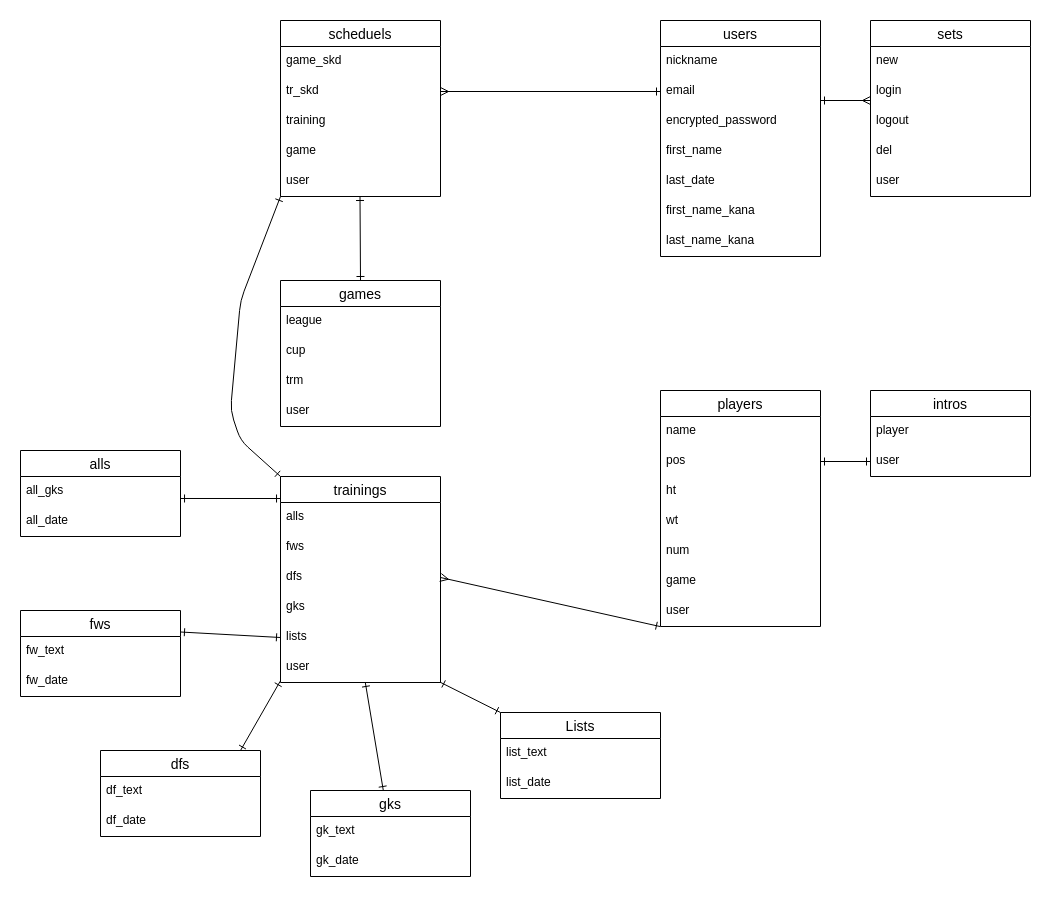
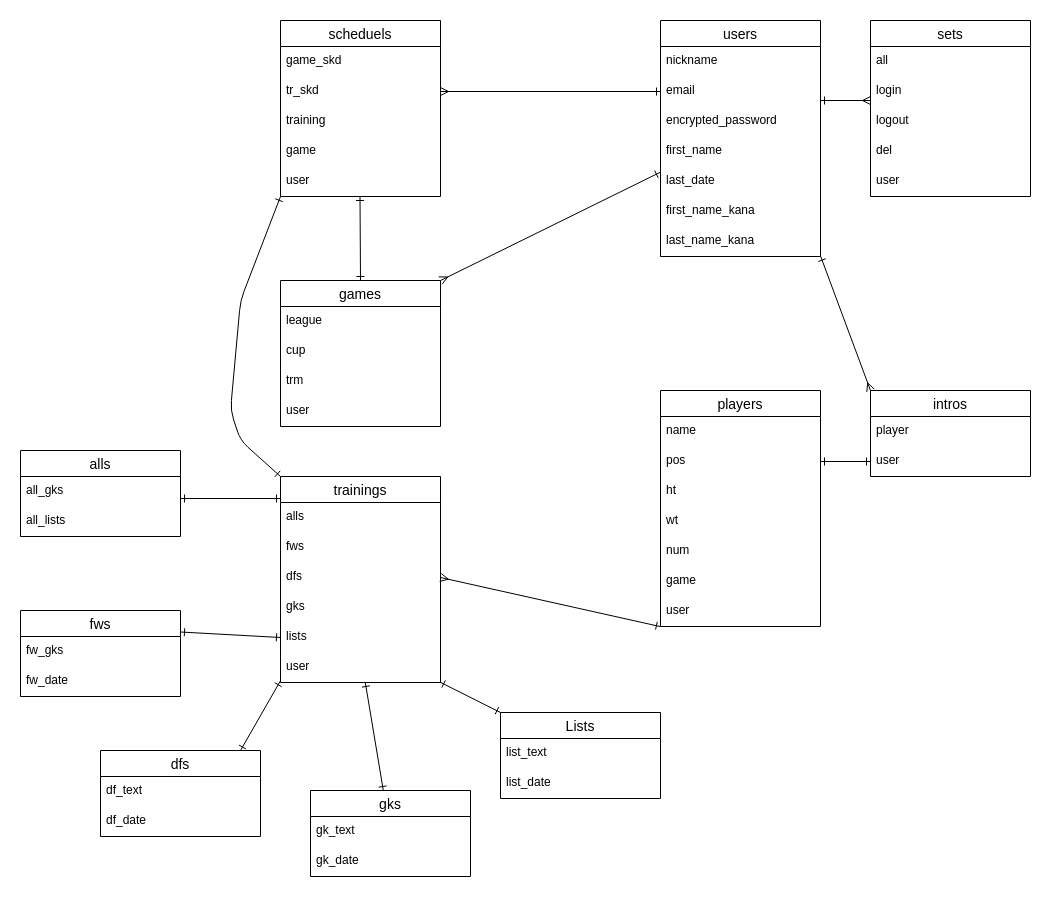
  <mxCell id="0" />
  <mxCell id="1" parent="0" />
  <mxCell id="2" value="games" style="swimlane;fontStyle=0;childLayout=stackLayout;horizontal=1;startSize=26;horizontalStack=0;resizeParent=1;resizeParentMax=0;resizeLast=0;collapsible=1;marginBottom=0;align=center;fontSize=14;" parent="1" vertex="1"><mxGeometry x="280" y="280" width="160" height="146" as="geometry" /></mxCell>
  <mxCell id="3" value="league" style="text;strokeColor=none;fillColor=none;spacingLeft=4;spacingRight=4;overflow=hidden;rotatable=0;points=[[0,0.5],[1,0.5]];portConstraint=eastwest;fontSize=12;" parent="2" vertex="1"><mxGeometry y="26" width="160" height="30" as="geometry" /></mxCell>
  <mxCell id="4" value="cup" style="text;strokeColor=none;fillColor=none;spacingLeft=4;spacingRight=4;overflow=hidden;rotatable=0;points=[[0,0.5],[1,0.5]];portConstraint=eastwest;fontSize=12;" parent="2" vertex="1"><mxGeometry y="56" width="160" height="30" as="geometry" /></mxCell>
  <mxCell id="5" value="trm" style="text;strokeColor=none;fillColor=none;spacingLeft=4;spacingRight=4;overflow=hidden;rotatable=0;points=[[0,0.5],[1,0.5]];portConstraint=eastwest;fontSize=12;" parent="2" vertex="1"><mxGeometry y="86" width="160" height="30" as="geometry" /></mxCell>
  <mxCell id="6" value="user" style="text;strokeColor=none;fillColor=none;spacingLeft=4;spacingRight=4;overflow=hidden;rotatable=0;points=[[0,0.5],[1,0.5]];portConstraint=eastwest;fontSize=12;" parent="2" vertex="1"><mxGeometry y="116" width="160" height="30" as="geometry" /></mxCell>
  <mxCell id="7" value="trainings" style="swimlane;fontStyle=0;childLayout=stackLayout;horizontal=1;startSize=26;horizontalStack=0;resizeParent=1;resizeParentMax=0;resizeLast=0;collapsible=1;marginBottom=0;align=center;fontSize=14;" parent="1" vertex="1"><mxGeometry x="280" y="476" width="160" height="206" as="geometry" /></mxCell>
  <mxCell id="8" value="alls" style="text;strokeColor=none;fillColor=none;spacingLeft=4;spacingRight=4;overflow=hidden;rotatable=0;points=[[0,0.5],[1,0.5]];portConstraint=eastwest;fontSize=12;" parent="7" vertex="1"><mxGeometry y="26" width="160" height="30" as="geometry" /></mxCell>
  <mxCell id="9" value="fws" style="text;strokeColor=none;fillColor=none;spacingLeft=4;spacingRight=4;overflow=hidden;rotatable=0;points=[[0,0.5],[1,0.5]];portConstraint=eastwest;fontSize=12;" parent="7" vertex="1"><mxGeometry y="56" width="160" height="30" as="geometry" /></mxCell>
  <mxCell id="10" value="dfs" style="text;strokeColor=none;fillColor=none;spacingLeft=4;spacingRight=4;overflow=hidden;rotatable=0;points=[[0,0.5],[1,0.5]];portConstraint=eastwest;fontSize=12;" parent="7" vertex="1"><mxGeometry y="86" width="160" height="30" as="geometry" /></mxCell>
  <mxCell id="11" value="gks" style="text;strokeColor=none;fillColor=none;spacingLeft=4;spacingRight=4;overflow=hidden;rotatable=0;points=[[0,0.5],[1,0.5]];portConstraint=eastwest;fontSize=12;" parent="7" vertex="1"><mxGeometry y="116" width="160" height="30" as="geometry" /></mxCell>
  <mxCell id="12" value="lists" style="text;strokeColor=none;fillColor=none;spacingLeft=4;spacingRight=4;overflow=hidden;rotatable=0;points=[[0,0.5],[1,0.5]];portConstraint=eastwest;fontSize=12;" parent="7" vertex="1"><mxGeometry y="146" width="160" height="30" as="geometry" /></mxCell>
  <mxCell id="13" value="user" style="text;strokeColor=none;fillColor=none;spacingLeft=4;spacingRight=4;overflow=hidden;rotatable=0;points=[[0,0.5],[1,0.5]];portConstraint=eastwest;fontSize=12;" parent="7" vertex="1"><mxGeometry y="176" width="160" height="30" as="geometry" /></mxCell>
  <mxCell id="14" value="scheduels" style="swimlane;fontStyle=0;childLayout=stackLayout;horizontal=1;startSize=26;horizontalStack=0;resizeParent=1;resizeParentMax=0;resizeLast=0;collapsible=1;marginBottom=0;align=center;fontSize=14;" parent="1" vertex="1"><mxGeometry x="280" y="20" width="160" height="176" as="geometry" /></mxCell>
  <mxCell id="15" value="game_skd" style="text;strokeColor=none;fillColor=none;spacingLeft=4;spacingRight=4;overflow=hidden;rotatable=0;points=[[0,0.5],[1,0.5]];portConstraint=eastwest;fontSize=12;" parent="14" vertex="1"><mxGeometry y="26" width="160" height="30" as="geometry" /></mxCell>
  <mxCell id="16" value="tr_skd" style="text;strokeColor=none;fillColor=none;spacingLeft=4;spacingRight=4;overflow=hidden;rotatable=0;points=[[0,0.5],[1,0.5]];portConstraint=eastwest;fontSize=12;" parent="14" vertex="1"><mxGeometry y="56" width="160" height="30" as="geometry" /></mxCell>
  <mxCell id="17" value="training" style="text;strokeColor=none;fillColor=none;spacingLeft=4;spacingRight=4;overflow=hidden;rotatable=0;points=[[0,0.5],[1,0.5]];portConstraint=eastwest;fontSize=12;" parent="14" vertex="1"><mxGeometry y="86" width="160" height="30" as="geometry" /></mxCell>
  <mxCell id="18" value="game" style="text;strokeColor=none;fillColor=none;spacingLeft=4;spacingRight=4;overflow=hidden;rotatable=0;points=[[0,0.5],[1,0.5]];portConstraint=eastwest;fontSize=12;" parent="14" vertex="1"><mxGeometry y="116" width="160" height="30" as="geometry" /></mxCell>
  <mxCell id="19" value="user" style="text;strokeColor=none;fillColor=none;spacingLeft=4;spacingRight=4;overflow=hidden;rotatable=0;points=[[0,0.5],[1,0.5]];portConstraint=eastwest;fontSize=12;" parent="14" vertex="1"><mxGeometry y="146" width="160" height="30" as="geometry" /></mxCell>
  <mxCell id="20" value="intros" style="swimlane;fontStyle=0;childLayout=stackLayout;horizontal=1;startSize=26;horizontalStack=0;resizeParent=1;resizeParentMax=0;resizeLast=0;collapsible=1;marginBottom=0;align=center;fontSize=14;" parent="1" vertex="1"><mxGeometry x="870" y="390" width="160" height="86" as="geometry" /></mxCell>
  <mxCell id="21" value="player" style="text;strokeColor=none;fillColor=none;spacingLeft=4;spacingRight=4;overflow=hidden;rotatable=0;points=[[0,0.5],[1,0.5]];portConstraint=eastwest;fontSize=12;" parent="20" vertex="1"><mxGeometry y="26" width="160" height="30" as="geometry" /></mxCell>
  <mxCell id="22" value="user" style="text;strokeColor=none;fillColor=none;spacingLeft=4;spacingRight=4;overflow=hidden;rotatable=0;points=[[0,0.5],[1,0.5]];portConstraint=eastwest;fontSize=12;" parent="20" vertex="1"><mxGeometry y="56" width="160" height="30" as="geometry" /></mxCell>
  <mxCell id="23" value="players" style="swimlane;fontStyle=0;childLayout=stackLayout;horizontal=1;startSize=26;horizontalStack=0;resizeParent=1;resizeParentMax=0;resizeLast=0;collapsible=1;marginBottom=0;align=center;fontSize=14;" parent="1" vertex="1"><mxGeometry x="660" y="390" width="160" height="236" as="geometry" /></mxCell>
  <mxCell id="24" value="name" style="text;strokeColor=none;fillColor=none;spacingLeft=4;spacingRight=4;overflow=hidden;rotatable=0;points=[[0,0.5],[1,0.5]];portConstraint=eastwest;fontSize=12;" parent="23" vertex="1"><mxGeometry y="26" width="160" height="30" as="geometry" /></mxCell>
  <mxCell id="25" value="pos" style="text;strokeColor=none;fillColor=none;spacingLeft=4;spacingRight=4;overflow=hidden;rotatable=0;points=[[0,0.5],[1,0.5]];portConstraint=eastwest;fontSize=12;" parent="23" vertex="1"><mxGeometry y="56" width="160" height="30" as="geometry" /></mxCell>
  <mxCell id="26" value="ht" style="text;strokeColor=none;fillColor=none;spacingLeft=4;spacingRight=4;overflow=hidden;rotatable=0;points=[[0,0.5],[1,0.5]];portConstraint=eastwest;fontSize=12;" parent="23" vertex="1"><mxGeometry y="86" width="160" height="30" as="geometry" /></mxCell>
  <mxCell id="27" value="wt" style="text;strokeColor=none;fillColor=none;spacingLeft=4;spacingRight=4;overflow=hidden;rotatable=0;points=[[0,0.5],[1,0.5]];portConstraint=eastwest;fontSize=12;" parent="23" vertex="1"><mxGeometry y="116" width="160" height="30" as="geometry" /></mxCell>
  <mxCell id="28" value="num" style="text;strokeColor=none;fillColor=none;spacingLeft=4;spacingRight=4;overflow=hidden;rotatable=0;points=[[0,0.5],[1,0.5]];portConstraint=eastwest;fontSize=12;" parent="23" vertex="1"><mxGeometry y="146" width="160" height="30" as="geometry" /></mxCell>
  <mxCell id="29" value="game" style="text;strokeColor=none;fillColor=none;spacingLeft=4;spacingRight=4;overflow=hidden;rotatable=0;points=[[0,0.5],[1,0.5]];portConstraint=eastwest;fontSize=12;" parent="23" vertex="1"><mxGeometry y="176" width="160" height="30" as="geometry" /></mxCell>
  <mxCell id="30" value="user" style="text;strokeColor=none;fillColor=none;spacingLeft=4;spacingRight=4;overflow=hidden;rotatable=0;points=[[0,0.5],[1,0.5]];portConstraint=eastwest;fontSize=12;" parent="23" vertex="1"><mxGeometry y="206" width="160" height="30" as="geometry" /></mxCell>
  <mxCell id="31" value="sets" style="swimlane;fontStyle=0;childLayout=stackLayout;horizontal=1;startSize=26;horizontalStack=0;resizeParent=1;resizeParentMax=0;resizeLast=0;collapsible=1;marginBottom=0;align=center;fontSize=14;" parent="1" vertex="1"><mxGeometry x="870" y="20" width="160" height="176" as="geometry" /></mxCell>
- <mxCell id="32" value="new" style="text;strokeColor=none;fillColor=none;spacingLeft=4;spacingRight=4;overflow=hidden;rotatable=0;points=[[0,0.5],[1,0.5]];portConstraint=eastwest;fontSize=12;" parent="31" vertex="1"><mxGeometry y="26" width="160" height="30" as="geometry" /></mxCell>
+ <mxCell id="32" value="all" style="text;strokeColor=none;fillColor=none;spacingLeft=4;spacingRight=4;overflow=hidden;rotatable=0;points=[[0,0.5],[1,0.5]];portConstraint=eastwest;fontSize=12;" parent="31" vertex="1"><mxGeometry y="26" width="160" height="30" as="geometry" /></mxCell>
  <mxCell id="33" value="login" style="text;strokeColor=none;fillColor=none;spacingLeft=4;spacingRight=4;overflow=hidden;rotatable=0;points=[[0,0.5],[1,0.5]];portConstraint=eastwest;fontSize=12;" parent="31" vertex="1"><mxGeometry y="56" width="160" height="30" as="geometry" /></mxCell>
  <mxCell id="34" value="" style="endArrow=ERmany;html=1;rounded=0;startArrow=ERone;startFill=0;endFill=0;" parent="31" edge="1"><mxGeometry relative="1" as="geometry"><mxPoint x="-50" y="80" as="sourcePoint" /><mxPoint y="80" as="targetPoint" /></mxGeometry></mxCell>
  <mxCell id="35" value="logout" style="text;strokeColor=none;fillColor=none;spacingLeft=4;spacingRight=4;overflow=hidden;rotatable=0;points=[[0,0.5],[1,0.5]];portConstraint=eastwest;fontSize=12;" parent="31" vertex="1"><mxGeometry y="86" width="160" height="30" as="geometry" /></mxCell>
  <mxCell id="36" value="del" style="text;strokeColor=none;fillColor=none;spacingLeft=4;spacingRight=4;overflow=hidden;rotatable=0;points=[[0,0.5],[1,0.5]];portConstraint=eastwest;fontSize=12;" parent="31" vertex="1"><mxGeometry y="116" width="160" height="30" as="geometry" /></mxCell>
  <mxCell id="37" value="user" style="text;strokeColor=none;fillColor=none;spacingLeft=4;spacingRight=4;overflow=hidden;rotatable=0;points=[[0,0.5],[1,0.5]];portConstraint=eastwest;fontSize=12;" parent="31" vertex="1"><mxGeometry y="146" width="160" height="30" as="geometry" /></mxCell>
  <mxCell id="38" value="users" style="swimlane;fontStyle=0;childLayout=stackLayout;horizontal=1;startSize=26;horizontalStack=0;resizeParent=1;resizeParentMax=0;resizeLast=0;collapsible=1;marginBottom=0;align=center;fontSize=14;strokeColor=default;" parent="1" vertex="1"><mxGeometry x="660" y="20" width="160" height="236" as="geometry" /></mxCell>
  <mxCell id="39" value="nickname" style="text;strokeColor=none;fillColor=none;spacingLeft=4;spacingRight=4;overflow=hidden;rotatable=0;points=[[0,0.5],[1,0.5]];portConstraint=eastwest;fontSize=12;" parent="38" vertex="1"><mxGeometry y="26" width="160" height="30" as="geometry" /></mxCell>
  <mxCell id="40" value="email" style="text;strokeColor=none;fillColor=none;spacingLeft=4;spacingRight=4;overflow=hidden;rotatable=0;points=[[0,0.5],[1,0.5]];portConstraint=eastwest;fontSize=12;" parent="38" vertex="1"><mxGeometry y="56" width="160" height="30" as="geometry" /></mxCell>
  <mxCell id="41" value="encrypted_password" style="text;strokeColor=none;fillColor=none;spacingLeft=4;spacingRight=4;overflow=hidden;rotatable=0;points=[[0,0.5],[1,0.5]];portConstraint=eastwest;fontSize=12;" parent="38" vertex="1"><mxGeometry y="86" width="160" height="30" as="geometry" /></mxCell>
  <mxCell id="42" value="first_name" style="text;strokeColor=none;fillColor=none;spacingLeft=4;spacingRight=4;overflow=hidden;rotatable=0;points=[[0,0.5],[1,0.5]];portConstraint=eastwest;fontSize=12;" parent="38" vertex="1"><mxGeometry y="116" width="160" height="30" as="geometry" /></mxCell>
  <mxCell id="43" value="last_date" style="text;strokeColor=none;fillColor=none;spacingLeft=4;spacingRight=4;overflow=hidden;rotatable=0;points=[[0,0.5],[1,0.5]];portConstraint=eastwest;fontSize=12;" parent="38" vertex="1"><mxGeometry y="146" width="160" height="30" as="geometry" /></mxCell>
  <mxCell id="44" value="first_name_kana" style="text;strokeColor=none;fillColor=none;spacingLeft=4;spacingRight=4;overflow=hidden;rotatable=0;points=[[0,0.5],[1,0.5]];portConstraint=eastwest;fontSize=12;" parent="38" vertex="1"><mxGeometry y="176" width="160" height="30" as="geometry" /></mxCell>
  <mxCell id="45" value="last_name_kana" style="text;strokeColor=none;fillColor=none;spacingLeft=4;spacingRight=4;overflow=hidden;rotatable=0;points=[[0,0.5],[1,0.5]];portConstraint=eastwest;fontSize=12;" parent="38" vertex="1"><mxGeometry y="206" width="160" height="30" as="geometry" /></mxCell>
+ <mxCell id="46" value="" style="endArrow=ERmany;html=1;rounded=0;startArrow=ERone;startFill=0;endFill=0;entryX=0;entryY=0;entryDx=0;entryDy=0;exitX=1.001;exitY=0.995;exitDx=0;exitDy=0;exitPerimeter=0;" parent="1" source="45" target="20" edge="1"><mxGeometry relative="1" as="geometry"><mxPoint x="880" y="260" as="sourcePoint" /><mxPoint x="870" y="230" as="targetPoint" /></mxGeometry></mxCell>
  <mxCell id="47" value="" style="endArrow=ERone;html=1;rounded=0;startArrow=ERone;startFill=0;endFill=0;entryX=0;entryY=0.5;entryDx=0;entryDy=0;exitX=1;exitY=0.5;exitDx=0;exitDy=0;" parent="1" source="25" target="22" edge="1"><mxGeometry relative="1" as="geometry"><mxPoint x="840" y="490" as="sourcePoint" /><mxPoint x="870" y="500" as="targetPoint" /></mxGeometry></mxCell>
  <mxCell id="48" value="" style="endArrow=ERmany;html=1;rounded=0;startArrow=ERone;startFill=0;endFill=0;exitX=-0.001;exitY=1.003;exitDx=0;exitDy=0;exitPerimeter=0;entryX=1;entryY=0.5;entryDx=0;entryDy=0;" parent="1" source="30" target="10" edge="1"><mxGeometry relative="1" as="geometry"><mxPoint x="660" y="531" as="sourcePoint" /><mxPoint x="500" y="700" as="targetPoint" /></mxGeometry></mxCell>
  <mxCell id="49" value="" style="endArrow=ERmany;html=1;rounded=0;startArrow=ERone;startFill=0;endFill=0;exitX=0;exitY=0.5;exitDx=0;exitDy=0;entryX=1;entryY=0.5;entryDx=0;entryDy=0;" parent="1" source="40" target="16" edge="1"><mxGeometry relative="1" as="geometry"><mxPoint x="650" y="380" as="sourcePoint" /><mxPoint x="430" y="380.01" as="targetPoint" /></mxGeometry></mxCell>
+ <mxCell id="50" value="" style="endArrow=ERmany;html=1;rounded=0;startArrow=ERone;startFill=0;endFill=0;exitX=-0.003;exitY=0.196;exitDx=0;exitDy=0;entryX=1;entryY=0;entryDx=0;entryDy=0;exitPerimeter=0;" parent="1" source="43" target="2" edge="1"><mxGeometry relative="1" as="geometry"><mxPoint x="670" y="101" as="sourcePoint" /><mxPoint x="450" y="101" as="targetPoint" /></mxGeometry></mxCell>
  <mxCell id="51" value="" style="endArrow=ERone;html=1;rounded=0;startArrow=ERone;startFill=0;endFill=0;exitX=0.498;exitY=1.032;exitDx=0;exitDy=0;exitPerimeter=0;" parent="1" edge="1"><mxGeometry relative="1" as="geometry"><mxPoint x="359.5" y="196" as="sourcePoint" /><mxPoint x="360" y="280" as="targetPoint" /></mxGeometry></mxCell>
  <mxCell id="52" value="" style="endArrow=ERone;html=1;rounded=1;startArrow=ERone;startFill=0;endFill=0;exitX=0.498;exitY=1.032;exitDx=0;exitDy=0;exitPerimeter=0;jumpStyle=none;entryX=0;entryY=0;entryDx=0;entryDy=0;" parent="1" target="7" edge="1"><mxGeometry relative="1" as="geometry"><mxPoint x="280" y="196" as="sourcePoint" /><mxPoint x="280" y="480" as="targetPoint" /><Array as="points"><mxPoint x="240" y="300" /><mxPoint x="230" y="410" /><mxPoint x="240" y="440" /></Array></mxGeometry></mxCell>
  <mxCell id="53" value="Lists" style="swimlane;fontStyle=0;childLayout=stackLayout;horizontal=1;startSize=26;horizontalStack=0;resizeParent=1;resizeParentMax=0;resizeLast=0;collapsible=1;marginBottom=0;align=center;fontSize=14;" parent="1" vertex="1"><mxGeometry x="500" y="712" width="160" height="86" as="geometry" /></mxCell>
  <mxCell id="54" value="list_text" style="text;strokeColor=none;fillColor=none;spacingLeft=4;spacingRight=4;overflow=hidden;rotatable=0;points=[[0,0.5],[1,0.5]];portConstraint=eastwest;fontSize=12;" parent="53" vertex="1"><mxGeometry y="26" width="160" height="30" as="geometry" /></mxCell>
  <mxCell id="55" value="list_date" style="text;strokeColor=none;fillColor=none;spacingLeft=4;spacingRight=4;overflow=hidden;rotatable=0;points=[[0,0.5],[1,0.5]];portConstraint=eastwest;fontSize=12;" parent="53" vertex="1"><mxGeometry y="56" width="160" height="30" as="geometry" /></mxCell>
  <mxCell id="56" value="gks" style="swimlane;fontStyle=0;childLayout=stackLayout;horizontal=1;startSize=26;horizontalStack=0;resizeParent=1;resizeParentMax=0;resizeLast=0;collapsible=1;marginBottom=0;align=center;fontSize=14;" parent="1" vertex="1"><mxGeometry x="310" y="790" width="160" height="86" as="geometry" /></mxCell>
  <mxCell id="57" value="gk_text" style="text;strokeColor=none;fillColor=none;spacingLeft=4;spacingRight=4;overflow=hidden;rotatable=0;points=[[0,0.5],[1,0.5]];portConstraint=eastwest;fontSize=12;" parent="56" vertex="1"><mxGeometry y="26" width="160" height="30" as="geometry" /></mxCell>
  <mxCell id="58" value="gk_date" style="text;strokeColor=none;fillColor=none;spacingLeft=4;spacingRight=4;overflow=hidden;rotatable=0;points=[[0,0.5],[1,0.5]];portConstraint=eastwest;fontSize=12;" parent="56" vertex="1"><mxGeometry y="56" width="160" height="30" as="geometry" /></mxCell>
  <mxCell id="59" value="dfs" style="swimlane;fontStyle=0;childLayout=stackLayout;horizontal=1;startSize=26;horizontalStack=0;resizeParent=1;resizeParentMax=0;resizeLast=0;collapsible=1;marginBottom=0;align=center;fontSize=14;" parent="1" vertex="1"><mxGeometry x="100" y="750" width="160" height="86" as="geometry" /></mxCell>
  <mxCell id="60" value="df_text" style="text;strokeColor=none;fillColor=none;spacingLeft=4;spacingRight=4;overflow=hidden;rotatable=0;points=[[0,0.5],[1,0.5]];portConstraint=eastwest;fontSize=12;" parent="59" vertex="1"><mxGeometry y="26" width="160" height="30" as="geometry" /></mxCell>
  <mxCell id="61" value="df_date" style="text;strokeColor=none;fillColor=none;spacingLeft=4;spacingRight=4;overflow=hidden;rotatable=0;points=[[0,0.5],[1,0.5]];portConstraint=eastwest;fontSize=12;" parent="59" vertex="1"><mxGeometry y="56" width="160" height="30" as="geometry" /></mxCell>
  <mxCell id="62" value="fws" style="swimlane;fontStyle=0;childLayout=stackLayout;horizontal=1;startSize=26;horizontalStack=0;resizeParent=1;resizeParentMax=0;resizeLast=0;collapsible=1;marginBottom=0;align=center;fontSize=14;" parent="1" vertex="1"><mxGeometry x="20" y="610" width="160" height="86" as="geometry" /></mxCell>
- <mxCell id="63" value="fw_text" style="text;strokeColor=none;fillColor=none;spacingLeft=4;spacingRight=4;overflow=hidden;rotatable=0;points=[[0,0.5],[1,0.5]];portConstraint=eastwest;fontSize=12;" parent="62" vertex="1"><mxGeometry y="26" width="160" height="30" as="geometry" /></mxCell>
+ <mxCell id="63" value="fw_gks" style="text;strokeColor=none;fillColor=none;spacingLeft=4;spacingRight=4;overflow=hidden;rotatable=0;points=[[0,0.5],[1,0.5]];portConstraint=eastwest;fontSize=12;" parent="62" vertex="1"><mxGeometry y="26" width="160" height="30" as="geometry" /></mxCell>
  <mxCell id="64" value="fw_date" style="text;strokeColor=none;fillColor=none;spacingLeft=4;spacingRight=4;overflow=hidden;rotatable=0;points=[[0,0.5],[1,0.5]];portConstraint=eastwest;fontSize=12;" parent="62" vertex="1"><mxGeometry y="56" width="160" height="30" as="geometry" /></mxCell>
  <mxCell id="65" value="alls" style="swimlane;fontStyle=0;childLayout=stackLayout;horizontal=1;startSize=26;horizontalStack=0;resizeParent=1;resizeParentMax=0;resizeLast=0;collapsible=1;marginBottom=0;align=center;fontSize=14;" parent="1" vertex="1"><mxGeometry x="20" y="450" width="160" height="86" as="geometry" /></mxCell>
  <mxCell id="66" value="all_gks" style="text;strokeColor=none;fillColor=none;spacingLeft=4;spacingRight=4;overflow=hidden;rotatable=0;points=[[0,0.5],[1,0.5]];portConstraint=eastwest;fontSize=12;" parent="65" vertex="1"><mxGeometry y="26" width="160" height="30" as="geometry" /></mxCell>
- <mxCell id="67" value="all_date" style="text;strokeColor=none;fillColor=none;spacingLeft=4;spacingRight=4;overflow=hidden;rotatable=0;points=[[0,0.5],[1,0.5]];portConstraint=eastwest;fontSize=12;" parent="65" vertex="1"><mxGeometry y="56" width="160" height="30" as="geometry" /></mxCell>
+ <mxCell id="67" value="all_lists" style="text;strokeColor=none;fillColor=none;spacingLeft=4;spacingRight=4;overflow=hidden;rotatable=0;points=[[0,0.5],[1,0.5]];portConstraint=eastwest;fontSize=12;" parent="65" vertex="1"><mxGeometry y="56" width="160" height="30" as="geometry" /></mxCell>
  <mxCell id="68" value="" style="endArrow=ERone;html=1;rounded=0;exitX=0.994;exitY=0.733;exitDx=0;exitDy=0;exitPerimeter=0;entryX=-0.006;entryY=-0.133;entryDx=0;entryDy=0;entryPerimeter=0;startArrow=ERone;startFill=0;endFill=0;" edge="1" parent="1"><mxGeometry relative="1" as="geometry"><mxPoint x="180.04" y="497.99" as="sourcePoint" /><mxPoint x="280.04" y="498.01" as="targetPoint" /></mxGeometry></mxCell>
  <mxCell id="69" value="" style="endArrow=ERone;html=1;rounded=0;exitX=1;exitY=0.25;exitDx=0;exitDy=0;entryX=0;entryY=0.5;entryDx=0;entryDy=0;startArrow=ERone;startFill=0;endFill=0;" edge="1" parent="1" source="62" target="12"><mxGeometry relative="1" as="geometry"><mxPoint x="189.04" y="507.99" as="sourcePoint" /><mxPoint x="289.04" y="508.01" as="targetPoint" /></mxGeometry></mxCell>
  <mxCell id="70" value="" style="endArrow=ERone;html=1;rounded=0;exitX=0.875;exitY=0;exitDx=0;exitDy=0;entryX=-0.002;entryY=0.958;entryDx=0;entryDy=0;startArrow=ERone;startFill=0;endFill=0;exitPerimeter=0;entryPerimeter=0;" edge="1" parent="1" source="59" target="13"><mxGeometry relative="1" as="geometry"><mxPoint x="190" y="641.5" as="sourcePoint" /><mxPoint x="290" y="647" as="targetPoint" /></mxGeometry></mxCell>
  <mxCell id="71" value="" style="endArrow=ERone;html=1;rounded=0;entryX=0.53;entryY=1;entryDx=0;entryDy=0;startArrow=ERone;startFill=0;endFill=0;entryPerimeter=0;" edge="1" parent="1" source="56" target="13"><mxGeometry relative="1" as="geometry"><mxPoint x="200" y="651.5" as="sourcePoint" /><mxPoint x="300" y="657" as="targetPoint" /></mxGeometry></mxCell>
  <mxCell id="72" value="" style="endArrow=ERone;html=1;rounded=0;startArrow=ERone;startFill=0;endFill=0;exitX=0;exitY=0;exitDx=0;exitDy=0;entryX=0.997;entryY=0.988;entryDx=0;entryDy=0;entryPerimeter=0;" edge="1" parent="1" source="53" target="13"><mxGeometry relative="1" as="geometry"><mxPoint x="392.824" y="800" as="sourcePoint" /><mxPoint x="440" y="712" as="targetPoint" /></mxGeometry></mxCell>
